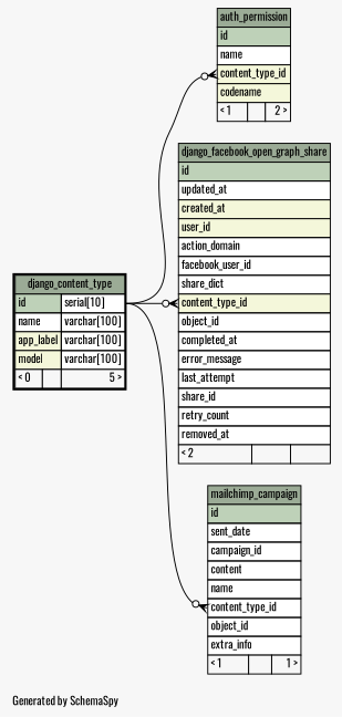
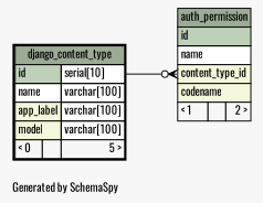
  digraph {
    bgcolor="#f7f7f7"
    fontname=Oswald
    fontsize=11
    label="\nGenerated by SchemaSpy"
    labeljust=l
    nodesep=0.18
    rankdir=RL
    ranksep=0.46
    node [fontname=Oswald fontsize=11 shape=plaintext]
    edge [arrowhead=none arrowsize=0.8 arrowtail=crowodot dir=back fontname=Oswald headport="id.type:e" tailport="content_type_id:w"]
    n1 [label=<     <TABLE BORDER="0" CELLBORDER="1" CELLSPACING="0" BGCOLOR="#ffffff">       <TR><TD COLSPAN="3" BGCOLOR="#9bab96" ALIGN="CENTER">auth_permission</TD></TR>       <TR><TD PORT="id" COLSPAN="3" BGCOLOR="#bed1b8" ALIGN="LEFT">id</TD></TR>       <TR><TD PORT="name" COLSPAN="3" ALIGN="LEFT">name</TD></TR>       <TR><TD PORT="content_type_id" COLSPAN="3" BGCOLOR="#f4f7da" ALIGN="LEFT">content_type_id</TD></TR>       <TR><TD PORT="codename" COLSPAN="3" BGCOLOR="#f4f7da" ALIGN="LEFT">codename</TD></TR>       <TR><TD ALIGN="LEFT" BGCOLOR="#f7f7f7">&lt; 1</TD><TD ALIGN="RIGHT" BGCOLOR="#f7f7f7">  </TD><TD ALIGN="RIGHT" BGCOLOR="#f7f7f7">2 &gt;</TD></TR>     </TABLE>>]
    n2 [label=<     <TABLE BORDER="2" CELLBORDER="1" CELLSPACING="0" BGCOLOR="#ffffff">       <TR><TD COLSPAN="3" BGCOLOR="#9bab96" ALIGN="CENTER">django_content_type</TD></TR>       <TR><TD PORT="id" COLSPAN="2" BGCOLOR="#bed1b8" ALIGN="LEFT">id</TD><TD PORT="id.type" ALIGN="LEFT">serial[10]</TD></TR>       <TR><TD PORT="name" COLSPAN="2" ALIGN="LEFT">name</TD><TD PORT="name.type" ALIGN="LEFT">varchar[100]</TD></TR>       <TR><TD PORT="app_label" COLSPAN="2" BGCOLOR="#f4f7da" ALIGN="LEFT">app_label</TD><TD PORT="app_label.type" ALIGN="LEFT">varchar[100]</TD></TR>       <TR><TD PORT="model" COLSPAN="2" BGCOLOR="#f4f7da" ALIGN="LEFT">model</TD><TD PORT="model.type" ALIGN="LEFT">varchar[100]</TD></TR>       <TR><TD ALIGN="LEFT" BGCOLOR="#f7f7f7">&lt; 0</TD><TD ALIGN="RIGHT" BGCOLOR="#f7f7f7">  </TD><TD ALIGN="RIGHT" BGCOLOR="#f7f7f7">5 &gt;</TD></TR>     </TABLE>>]
-   n3 [label=<     <TABLE BORDER="0" CELLBORDER="1" CELLSPACING="0" BGCOLOR="#ffffff">       <TR><TD COLSPAN="3" BGCOLOR="#9bab96" ALIGN="CENTER">django_facebook_open_graph_share</TD></TR>       <TR><TD PORT="id" COLSPAN="3" BGCOLOR="#bed1b8" ALIGN="LEFT">id</TD></TR>       <TR><TD PORT="updated_at" COLSPAN="3" ALIGN="LEFT">updated_at</TD></TR>       <TR><TD PORT="created_at" COLSPAN="3" BGCOLOR="#f4f7da" ALIGN="LEFT">created_at</TD></TR>       <TR><TD PORT="user_id" COLSPAN="3" BGCOLOR="#f4f7da" ALIGN="LEFT">user_id</TD></TR>       <TR><TD PORT="action_domain" COLSPAN="3" ALIGN="LEFT">action_domain</TD></TR>       <TR><TD PORT="facebook_user_id" COLSPAN="3" ALIGN="LEFT">facebook_user_id</TD></TR>       <TR><TD PORT="share_dict" COLSPAN="3" ALIGN="LEFT">share_dict</TD></TR>       <TR><TD PORT="content_type_id" COLSPAN="3" BGCOLOR="#f4f7da" ALIGN="LEFT">content_type_id</TD></TR>       <TR><TD PORT="object_id" COLSPAN="3" ALIGN="LEFT">object_id</TD></TR>       <TR><TD PORT="completed_at" COLSPAN="3" ALIGN="LEFT">completed_at</TD></TR>       <TR><TD PORT="error_message" COLSPAN="3" ALIGN="LEFT">error_message</TD></TR>       <TR><TD PORT="last_attempt" COLSPAN="3" ALIGN="LEFT">last_attempt</TD></TR>       <TR><TD PORT="share_id" COLSPAN="3" ALIGN="LEFT">share_id</TD></TR>       <TR><TD PORT="retry_count" COLSPAN="3" ALIGN="LEFT">retry_count</TD></TR>       <TR><TD PORT="removed_at" COLSPAN="3" ALIGN="LEFT">removed_at</TD></TR>       <TR><TD ALIGN="LEFT" BGCOLOR="#f7f7f7">&lt; 2</TD><TD ALIGN="RIGHT" BGCOLOR="#f7f7f7">  </TD><TD ALIGN="RIGHT" BGCOLOR="#f7f7f7">  </TD></TR>     </TABLE>>]
-   n4 [label=<     <TABLE BORDER="0" CELLBORDER="1" CELLSPACING="0" BGCOLOR="#ffffff">       <TR><TD COLSPAN="3" BGCOLOR="#9bab96" ALIGN="CENTER">mailchimp_campaign</TD></TR>       <TR><TD PORT="id" COLSPAN="3" BGCOLOR="#bed1b8" ALIGN="LEFT">id</TD></TR>       <TR><TD PORT="sent_date" COLSPAN="3" ALIGN="LEFT">sent_date</TD></TR>       <TR><TD PORT="campaign_id" COLSPAN="3" ALIGN="LEFT">campaign_id</TD></TR>       <TR><TD PORT="content" COLSPAN="3" ALIGN="LEFT">content</TD></TR>       <TR><TD PORT="name" COLSPAN="3" ALIGN="LEFT">name</TD></TR>       <TR><TD PORT="content_type_id" COLSPAN="3" ALIGN="LEFT">content_type_id</TD></TR>       <TR><TD PORT="object_id" COLSPAN="3" ALIGN="LEFT">object_id</TD></TR>       <TR><TD PORT="extra_info" COLSPAN="3" ALIGN="LEFT">extra_info</TD></TR>       <TR><TD ALIGN="LEFT" BGCOLOR="#f7f7f7">&lt; 1</TD><TD ALIGN="RIGHT" BGCOLOR="#f7f7f7">  </TD><TD ALIGN="RIGHT" BGCOLOR="#f7f7f7">1 &gt;</TD></TR>     </TABLE>>]
    n1 -> n2
-   n3 -> n2
-   n4 -> n2
  }
